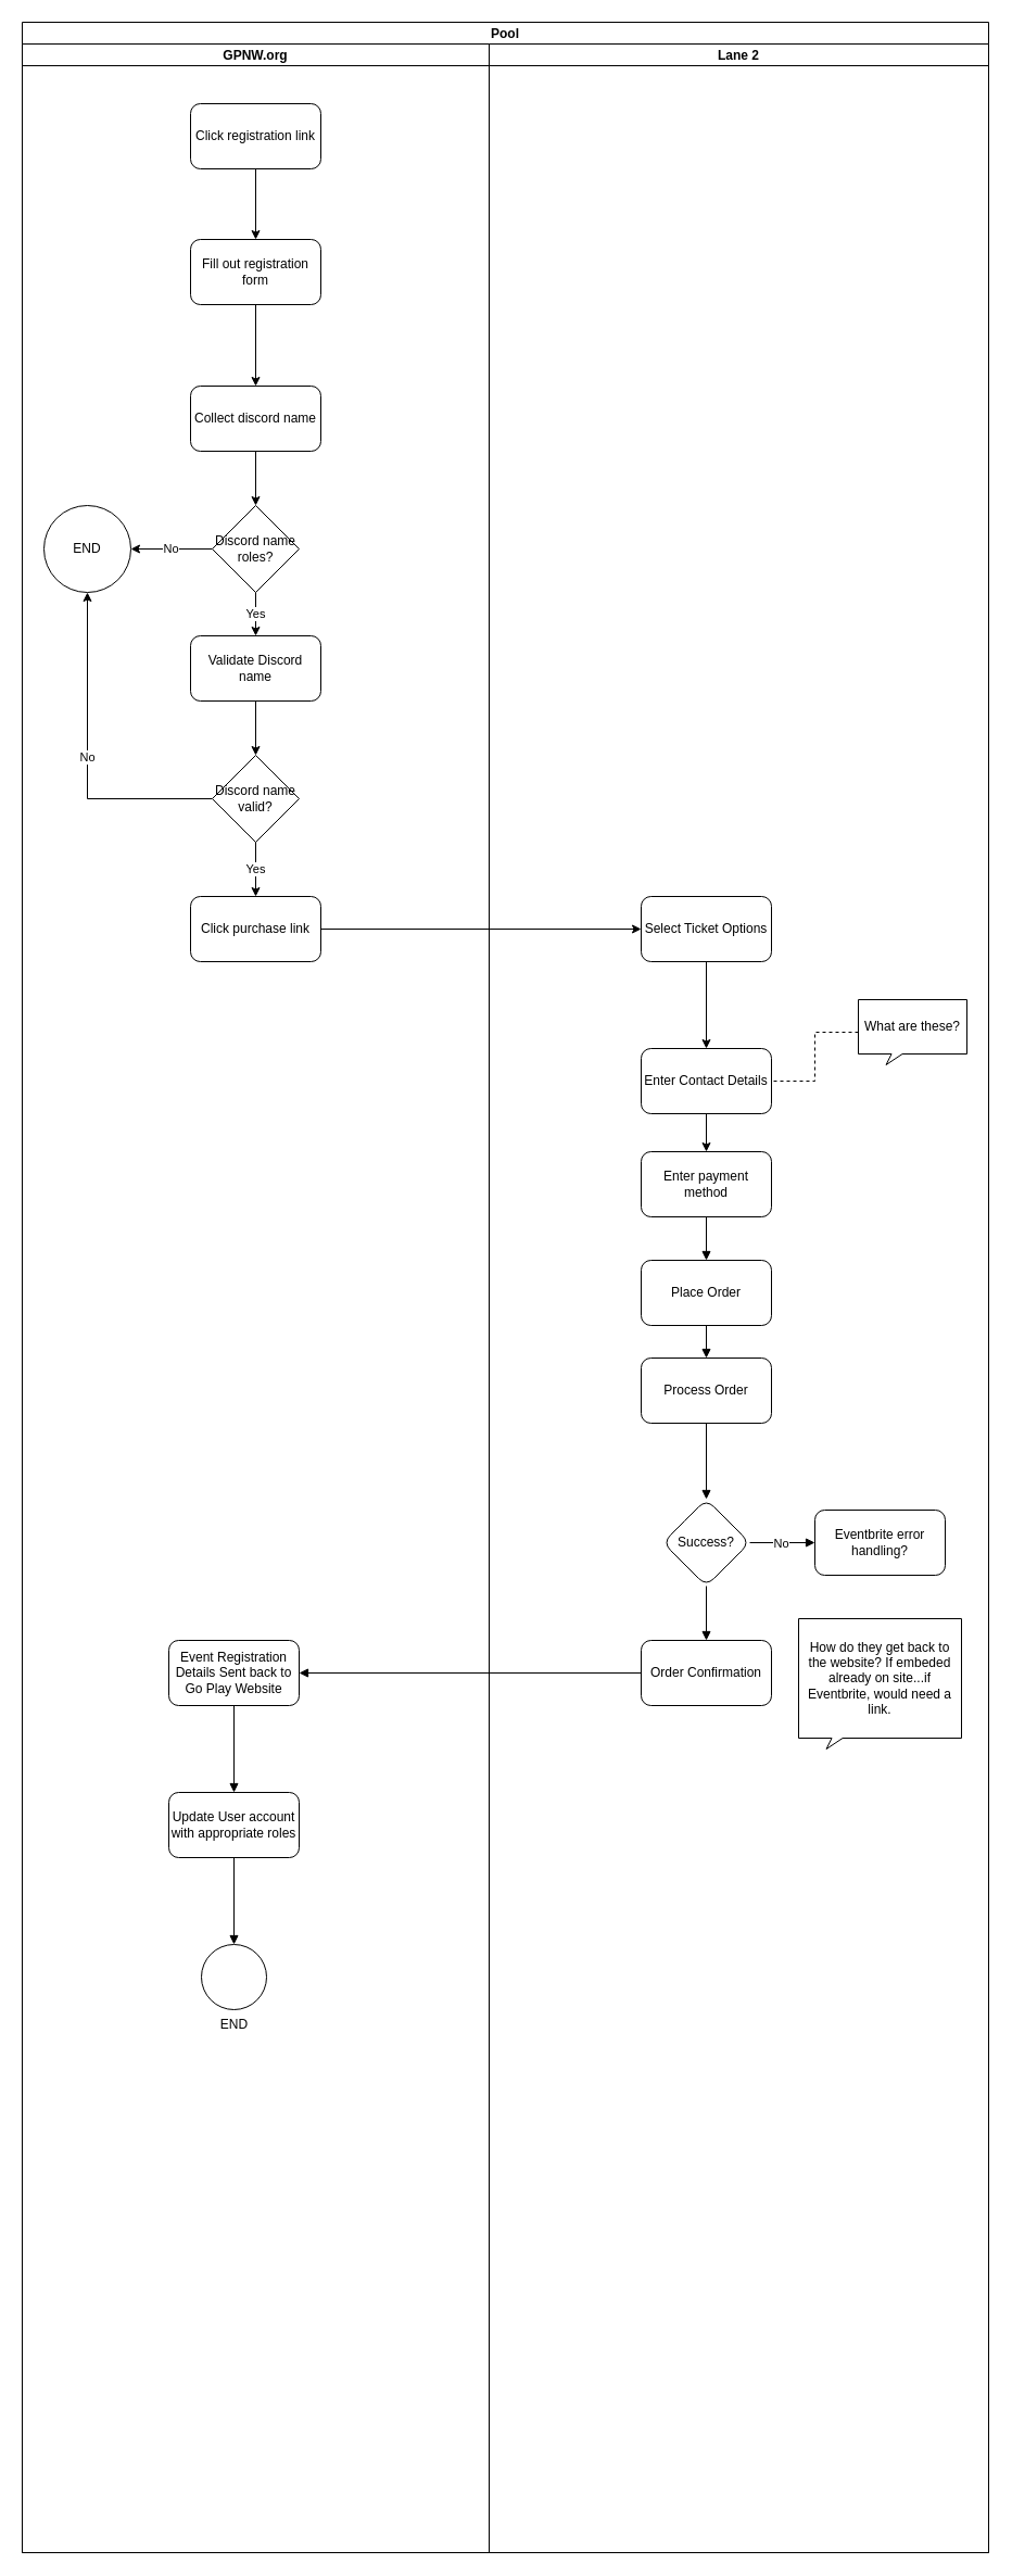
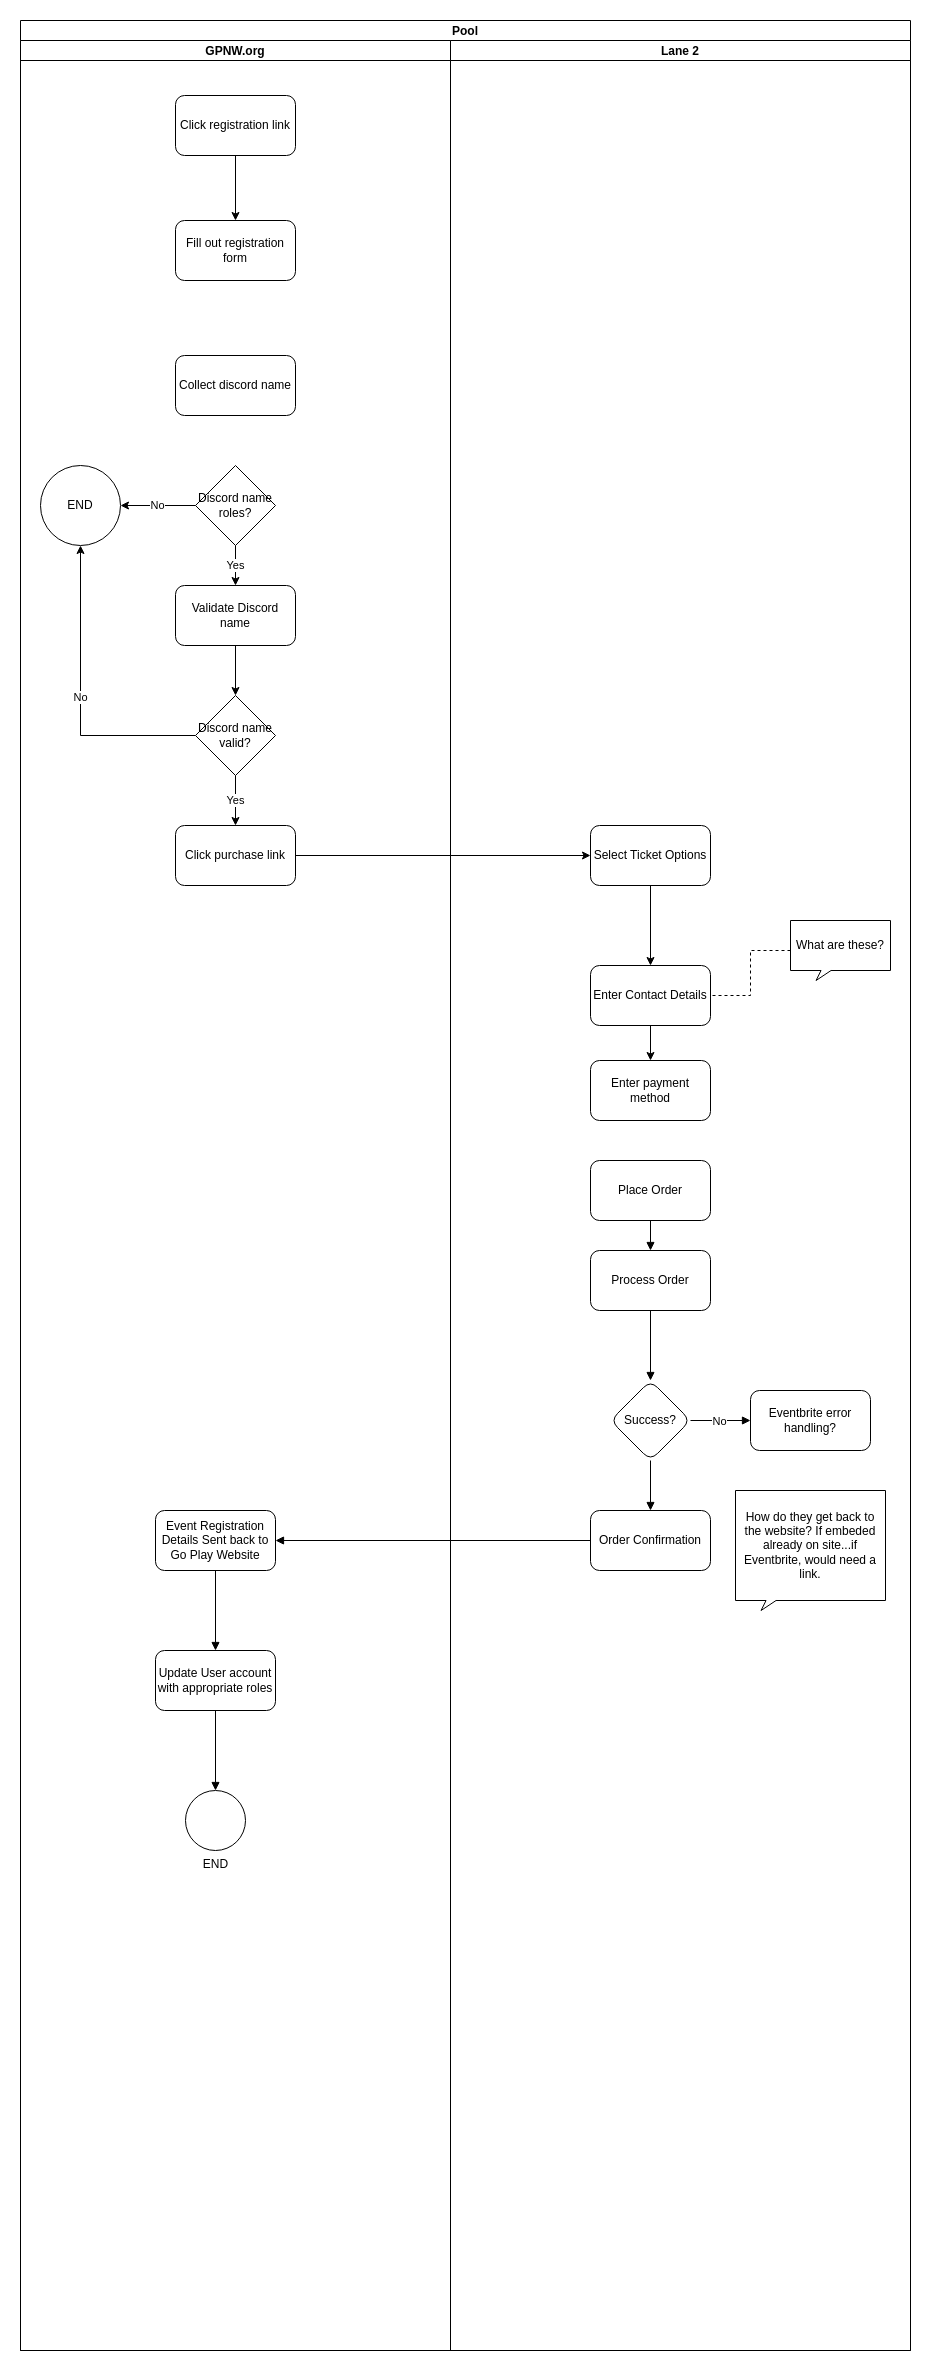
  <mxCell id="0" />
  <mxCell id="1" parent="0" />
  <mxCell id="2" value="Pool" style="swimlane;childLayout=stackLayout;resizeParent=1;resizeParentMax=0;startSize=20;" vertex="1" parent="1"><mxGeometry x="20" y="20" width="890" height="2330" as="geometry" /></mxCell>
  <mxCell id="3" value="GPNW.org" style="swimlane;startSize=20;" vertex="1" parent="2"><mxGeometry y="20" width="430" height="2310" as="geometry" /></mxCell>
  <mxCell id="4" value="" style="endArrow=classic;html=1;rounded=0;" parent="3" source="19" target="5" edge="1"><mxGeometry width="50" height="50" relative="1" as="geometry"><mxPoint x="215" y="35" as="sourcePoint" /><mxPoint x="240" y="345" as="targetPoint" /></mxGeometry></mxCell>
  <mxCell id="5" value="&lt;div&gt;Fill out registration form&lt;/div&gt;" style="rounded=1;whiteSpace=wrap;html=1;" parent="3" vertex="1"><mxGeometry x="155" y="180" width="120" height="60" as="geometry" /></mxCell>
  <mxCell id="6" value="Collect discord name" style="rounded=1;whiteSpace=wrap;html=1;" vertex="1" parent="3"><mxGeometry x="155" y="315" width="120" height="60" as="geometry" /></mxCell>
- <mxCell id="7" style="edgeStyle=orthogonalEdgeStyle;rounded=0;orthogonalLoop=1;jettySize=auto;html=1;" edge="1" parent="3" source="5" target="6"><mxGeometry relative="1" as="geometry" /></mxCell>
  <mxCell id="8" value="Discord name roles?" style="rhombus;whiteSpace=wrap;html=1;" vertex="1" parent="3"><mxGeometry x="175" y="425" width="80" height="80" as="geometry" /></mxCell>
- <mxCell id="9" style="edgeStyle=orthogonalEdgeStyle;rounded=0;orthogonalLoop=1;jettySize=auto;html=1;" edge="1" parent="3" source="6" target="8"><mxGeometry relative="1" as="geometry" /></mxCell>
  <mxCell id="10" value="&lt;div&gt;Validate Discord name&lt;/div&gt;" style="rounded=1;whiteSpace=wrap;html=1;" vertex="1" parent="3"><mxGeometry x="155" y="545" width="120" height="60" as="geometry" /></mxCell>
  <mxCell id="11" value="&lt;div&gt;Yes&lt;/div&gt;" style="edgeStyle=orthogonalEdgeStyle;rounded=0;orthogonalLoop=1;jettySize=auto;html=1;" edge="1" parent="3" source="8" target="10"><mxGeometry relative="1" as="geometry" /></mxCell>
  <mxCell id="12" value="END" style="ellipse;whiteSpace=wrap;html=1;aspect=fixed;" vertex="1" parent="3"><mxGeometry x="20" y="425" width="80" height="80" as="geometry" /></mxCell>
  <mxCell id="13" value="No" style="edgeStyle=orthogonalEdgeStyle;rounded=0;orthogonalLoop=1;jettySize=auto;html=1;exitX=0;exitY=0.5;exitDx=0;exitDy=0;" edge="1" parent="3" source="8" target="12"><mxGeometry relative="1" as="geometry" /></mxCell>
  <mxCell id="14" value="Click purchase link" style="rounded=1;whiteSpace=wrap;html=1;" vertex="1" parent="3"><mxGeometry x="155" y="785" width="120" height="60" as="geometry" /></mxCell>
  <mxCell id="15" value="&lt;div&gt;No&lt;/div&gt;" style="edgeStyle=orthogonalEdgeStyle;rounded=0;orthogonalLoop=1;jettySize=auto;html=1;" edge="1" parent="3" source="16" target="12"><mxGeometry relative="1" as="geometry"><Array as="points"><mxPoint x="60" y="695" /></Array></mxGeometry></mxCell>
  <mxCell id="16" value="Discord name valid?" style="rhombus;whiteSpace=wrap;html=1;" vertex="1" parent="3"><mxGeometry x="175" y="655" width="80" height="80" as="geometry" /></mxCell>
  <mxCell id="17" style="edgeStyle=orthogonalEdgeStyle;rounded=0;orthogonalLoop=1;jettySize=auto;html=1;" edge="1" parent="3" source="10" target="16"><mxGeometry relative="1" as="geometry" /></mxCell>
  <mxCell id="18" value="&lt;div&gt;Yes&lt;/div&gt;" style="edgeStyle=orthogonalEdgeStyle;rounded=0;orthogonalLoop=1;jettySize=auto;html=1;" edge="1" parent="3" source="16" target="14"><mxGeometry relative="1" as="geometry" /></mxCell>
  <mxCell id="19" value="&lt;div&gt;Click registration link&lt;/div&gt;" style="rounded=1;whiteSpace=wrap;html=1;" parent="3" vertex="1"><mxGeometry x="155" y="55" width="120" height="60" as="geometry" /></mxCell>
  <mxCell id="20" value="" style="edgeStyle=orthogonalEdgeStyle;rounded=0;orthogonalLoop=1;jettySize=auto;html=1;endArrow=block;endFill=1;" edge="1" parent="3" source="21" target="23"><mxGeometry relative="1" as="geometry" /></mxCell>
  <mxCell id="21" value="Event Registration Details Sent back to Go Play Website" style="rounded=1;whiteSpace=wrap;html=1;" vertex="1" parent="3"><mxGeometry x="135" y="1470" width="120" height="60" as="geometry" /></mxCell>
  <mxCell id="22" style="edgeStyle=orthogonalEdgeStyle;rounded=0;orthogonalLoop=1;jettySize=auto;html=1;exitX=0.5;exitY=1;exitDx=0;exitDy=0;entryX=0.5;entryY=0;entryDx=0;entryDy=0;entryPerimeter=0;endArrow=block;endFill=1;" edge="1" parent="3" source="23" target="24"><mxGeometry relative="1" as="geometry" /></mxCell>
  <mxCell id="23" value="Update User account with appropriate roles" style="whiteSpace=wrap;html=1;rounded=1;" vertex="1" parent="3"><mxGeometry x="135" y="1610" width="120" height="60" as="geometry" /></mxCell>
  <mxCell id="24" value="END" style="verticalLabelPosition=bottom;verticalAlign=top;html=1;shape=mxgraph.flowchart.on-page_reference;" vertex="1" parent="3"><mxGeometry x="165" y="1750" width="60" height="60" as="geometry" /></mxCell>
  <mxCell id="25" value="Lane 2" style="swimlane;startSize=20;" vertex="1" parent="2"><mxGeometry x="430" y="20" width="460" height="2310" as="geometry" /></mxCell>
  <mxCell id="26" value="" style="edgeStyle=orthogonalEdgeStyle;rounded=0;orthogonalLoop=1;jettySize=auto;html=1;" edge="1" parent="25" source="27" target="29"><mxGeometry relative="1" as="geometry" /></mxCell>
  <mxCell id="27" value="Select Ticket Options" style="rounded=1;whiteSpace=wrap;html=1;" vertex="1" parent="25"><mxGeometry x="140" y="785" width="120" height="60" as="geometry" /></mxCell>
  <mxCell id="28" value="" style="edgeStyle=orthogonalEdgeStyle;rounded=0;orthogonalLoop=1;jettySize=auto;html=1;" edge="1" parent="25" source="29" target="31"><mxGeometry relative="1" as="geometry" /></mxCell>
  <mxCell id="29" value="Enter Contact Details" style="whiteSpace=wrap;html=1;rounded=1;" vertex="1" parent="25"><mxGeometry x="140" y="925" width="120" height="60" as="geometry" /></mxCell>
- <mxCell id="30" value="" style="edgeStyle=orthogonalEdgeStyle;rounded=0;orthogonalLoop=1;jettySize=auto;html=1;endArrow=block;endFill=1;" edge="1" parent="25" source="31" target="35"><mxGeometry relative="1" as="geometry" /></mxCell>
  <mxCell id="31" value="Enter payment method" style="whiteSpace=wrap;html=1;rounded=1;" vertex="1" parent="25"><mxGeometry x="140" y="1020" width="120" height="60" as="geometry" /></mxCell>
  <mxCell id="32" value="" style="edgeStyle=orthogonalEdgeStyle;rounded=0;orthogonalLoop=1;jettySize=auto;html=1;endArrow=none;endFill=0;dashed=1;" edge="1" parent="25" source="33" target="29"><mxGeometry relative="1" as="geometry" /></mxCell>
  <mxCell id="33" value="What are these?" style="whiteSpace=wrap;html=1;shape=mxgraph.basic.rectCallout;dx=35.56;dy=10;boundedLbl=1;" vertex="1" parent="25"><mxGeometry x="340" y="880" width="100" height="60" as="geometry" /></mxCell>
  <mxCell id="34" value="" style="edgeStyle=orthogonalEdgeStyle;rounded=0;orthogonalLoop=1;jettySize=auto;html=1;endArrow=block;endFill=1;" edge="1" parent="25" source="35" target="37"><mxGeometry relative="1" as="geometry" /></mxCell>
  <mxCell id="35" value="Place Order" style="whiteSpace=wrap;html=1;rounded=1;" vertex="1" parent="25"><mxGeometry x="140" y="1120" width="120" height="60" as="geometry" /></mxCell>
  <mxCell id="36" value="" style="edgeStyle=orthogonalEdgeStyle;rounded=0;orthogonalLoop=1;jettySize=auto;html=1;endArrow=block;endFill=1;" edge="1" parent="25" source="37" target="41"><mxGeometry relative="1" as="geometry" /></mxCell>
  <mxCell id="37" value="Process Order" style="whiteSpace=wrap;html=1;rounded=1;" vertex="1" parent="25"><mxGeometry x="140" y="1210" width="120" height="60" as="geometry" /></mxCell>
  <mxCell id="38" value="" style="edgeStyle=orthogonalEdgeStyle;rounded=0;orthogonalLoop=1;jettySize=auto;html=1;endArrow=block;endFill=1;" edge="1" parent="25" source="41" target="42"><mxGeometry relative="1" as="geometry" /></mxCell>
  <mxCell id="39" value="No" style="edgeLabel;html=1;align=center;verticalAlign=middle;resizable=0;points=[];" vertex="1" connectable="0" parent="38"><mxGeometry x="-0.064" relative="1" as="geometry"><mxPoint as="offset" /></mxGeometry></mxCell>
  <mxCell id="40" value="" style="edgeStyle=orthogonalEdgeStyle;rounded=0;orthogonalLoop=1;jettySize=auto;html=1;endArrow=block;endFill=1;" edge="1" parent="25" source="41" target="43"><mxGeometry relative="1" as="geometry" /></mxCell>
  <mxCell id="41" value="Success?" style="rhombus;whiteSpace=wrap;html=1;rounded=1;" vertex="1" parent="25"><mxGeometry x="160" y="1340" width="80" height="80" as="geometry" /></mxCell>
  <mxCell id="42" value="Eventbrite error handling?" style="whiteSpace=wrap;html=1;rounded=1;" vertex="1" parent="25"><mxGeometry x="300" y="1350" width="120" height="60" as="geometry" /></mxCell>
  <mxCell id="43" value="Order Confirmation" style="whiteSpace=wrap;html=1;rounded=1;" vertex="1" parent="25"><mxGeometry x="140" y="1470" width="120" height="60" as="geometry" /></mxCell>
  <mxCell id="44" value="How do they get back to the website? If embeded already on site...if Eventbrite, would need a link." style="whiteSpace=wrap;html=1;shape=mxgraph.basic.rectCallout;dx=35.56;dy=10;boundedLbl=1;" vertex="1" parent="25"><mxGeometry x="285" y="1450" width="150" height="120" as="geometry" /></mxCell>
  <mxCell id="45" style="edgeStyle=orthogonalEdgeStyle;rounded=0;orthogonalLoop=1;jettySize=auto;html=1;exitX=1;exitY=0.5;exitDx=0;exitDy=0;entryX=0;entryY=0.5;entryDx=0;entryDy=0;" edge="1" parent="2" source="14" target="27"><mxGeometry relative="1" as="geometry" /></mxCell>
  <mxCell id="46" value="" style="edgeStyle=orthogonalEdgeStyle;rounded=0;orthogonalLoop=1;jettySize=auto;html=1;endArrow=block;endFill=1;" edge="1" parent="2" source="43" target="21"><mxGeometry relative="1" as="geometry" /></mxCell>
